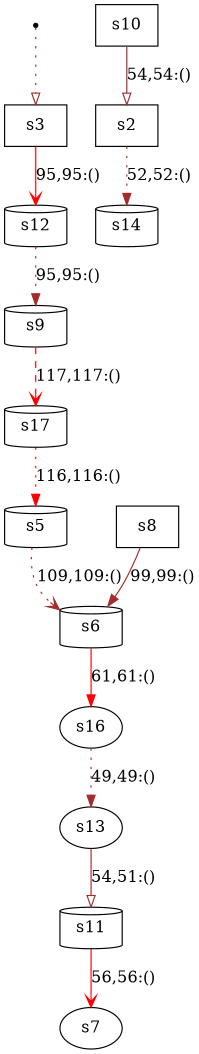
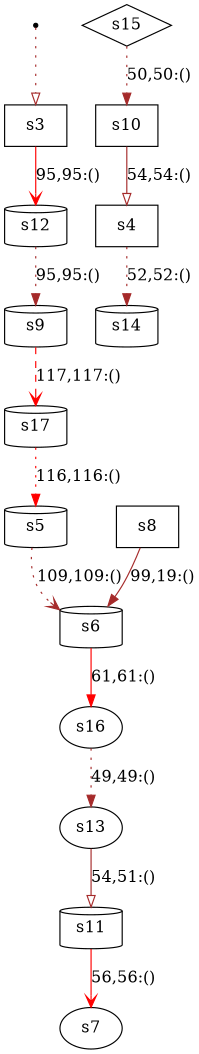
  digraph {
    rankdir=TB
    node [shape=cylinder]
    edge [arrowhead=normal color=brown style=dotted]
    init [shape=point]
    s3 [shape=box]
    s12
    s9
    s17
    s5
    s6
    s8 [shape=box]
    s16 [shape=ellipse]
    s13 [shape=ellipse]
    s11
    s7 [shape=ellipse]
+   s15 [shape=diamond]
    s10 [shape=box]
-   s4 [shape=box label=s2]
+   s4 [shape=box]
    s14
    init -> s3 [arrowhead=onormal]
    s3 -> s12 [arrowhead=vee color=red label="95,95:()" style=solid]
    s12 -> s9 [label="95,95:()"]
    s9 -> s17 [arrowhead=vee color=red label="117,117:()" style=dashed]
    s17 -> s5 [color=red label="116,116:()"]
    s5 -> s6 [arrowhead=vee label="109,109:()"]
    s6 -> s16 [color=red label="61,61:()" style=solid]
-   s8 -> s6 [label="99,99:()" style=solid]
+   s8 -> s6 [label="99,19:()" style=solid]
    s16 -> s13 [label="49,49:()"]
    s13 -> s11 [arrowhead=onormal label="54,51:()" style=solid]
    s11 -> s7 [arrowhead=vee color=red label="56,56:()" style=solid]
+   s15 -> s10 [label="50,50:()"]
    s10 -> s4 [arrowhead=onormal label="54,54:()" style=solid]
    s4 -> s14 [label="52,52:()"]
  }
